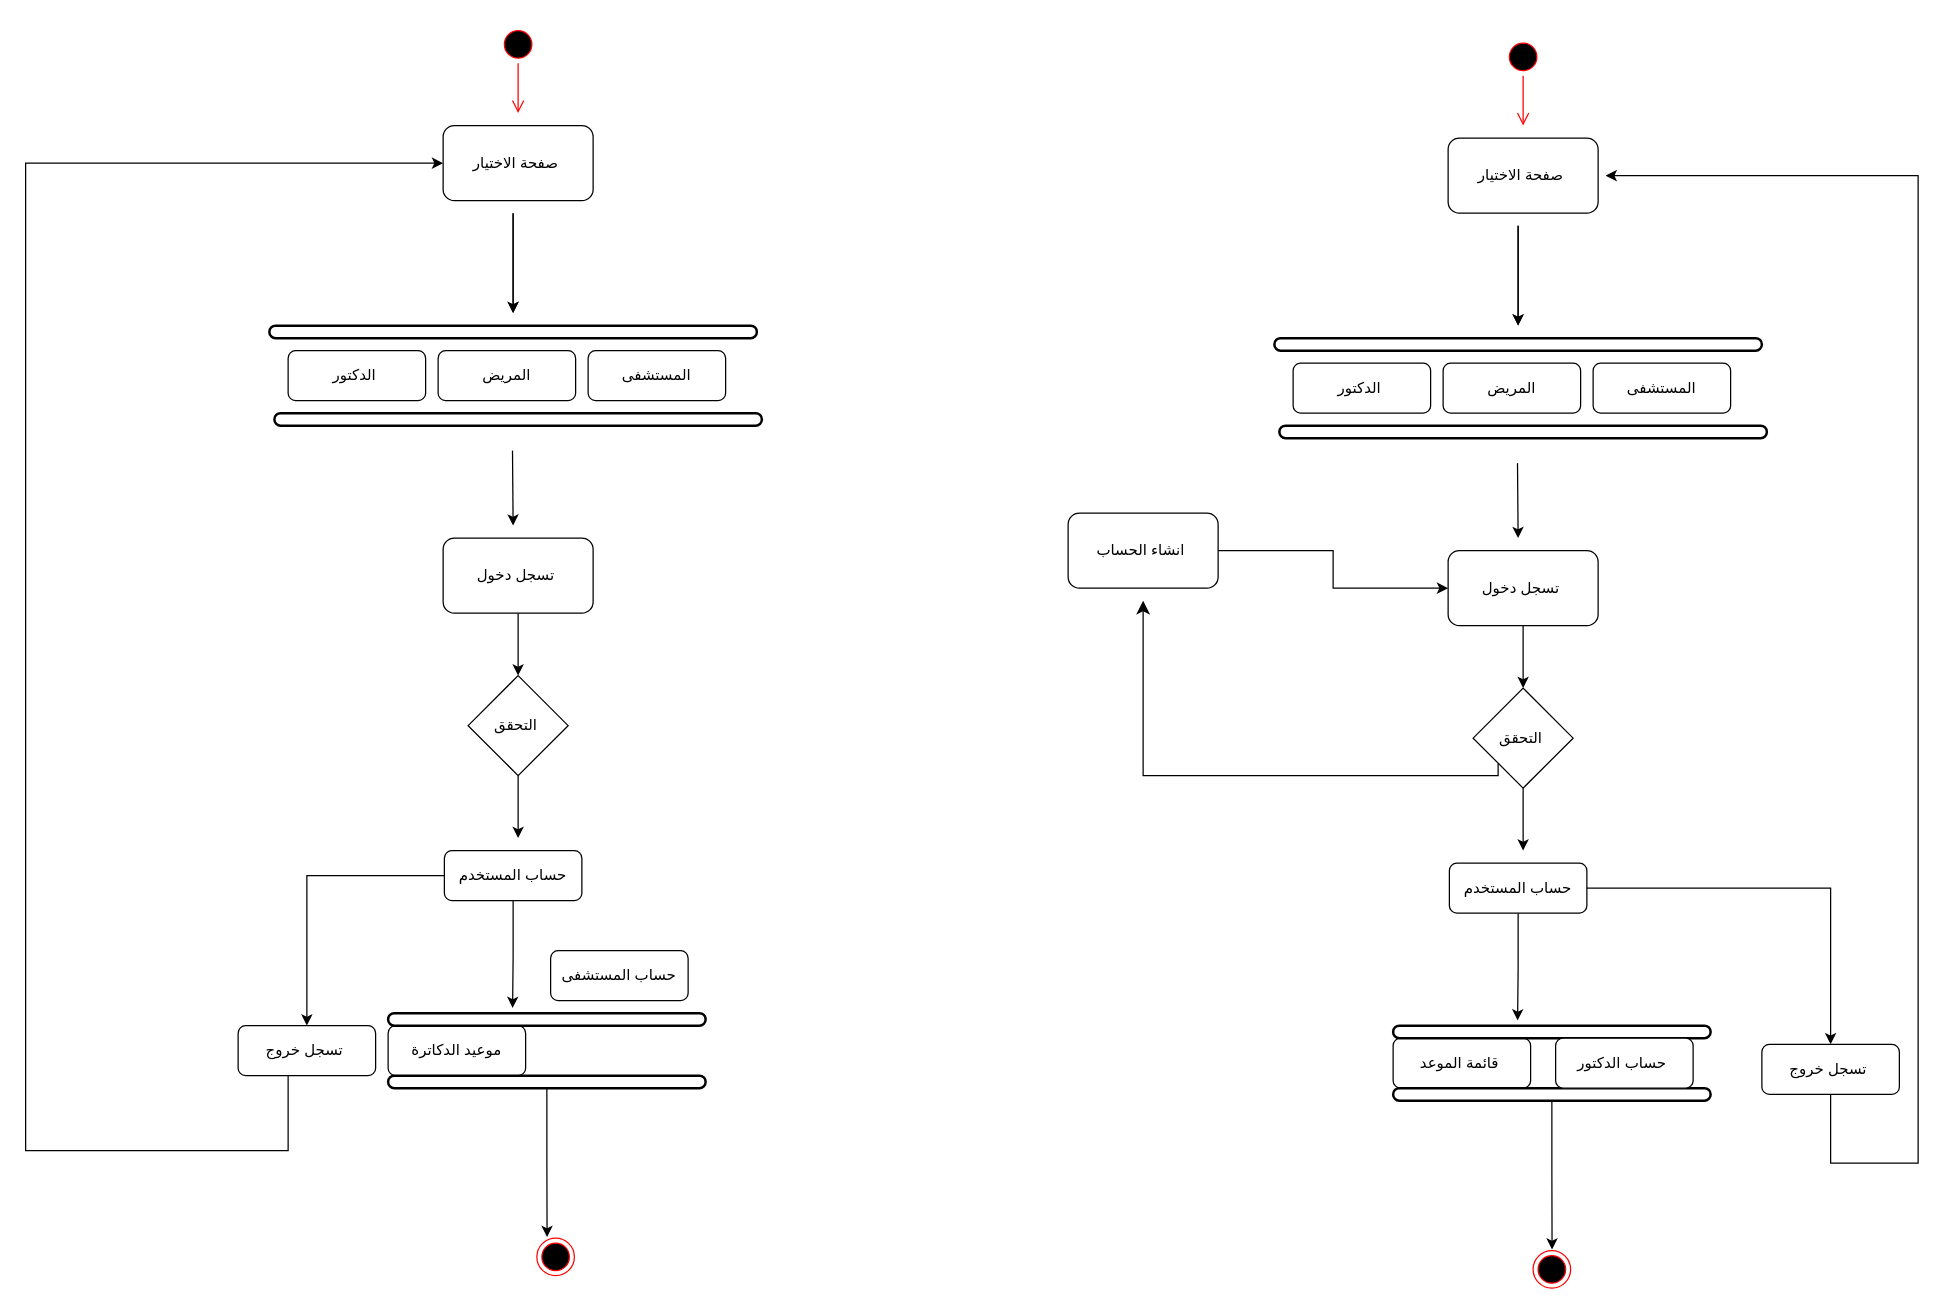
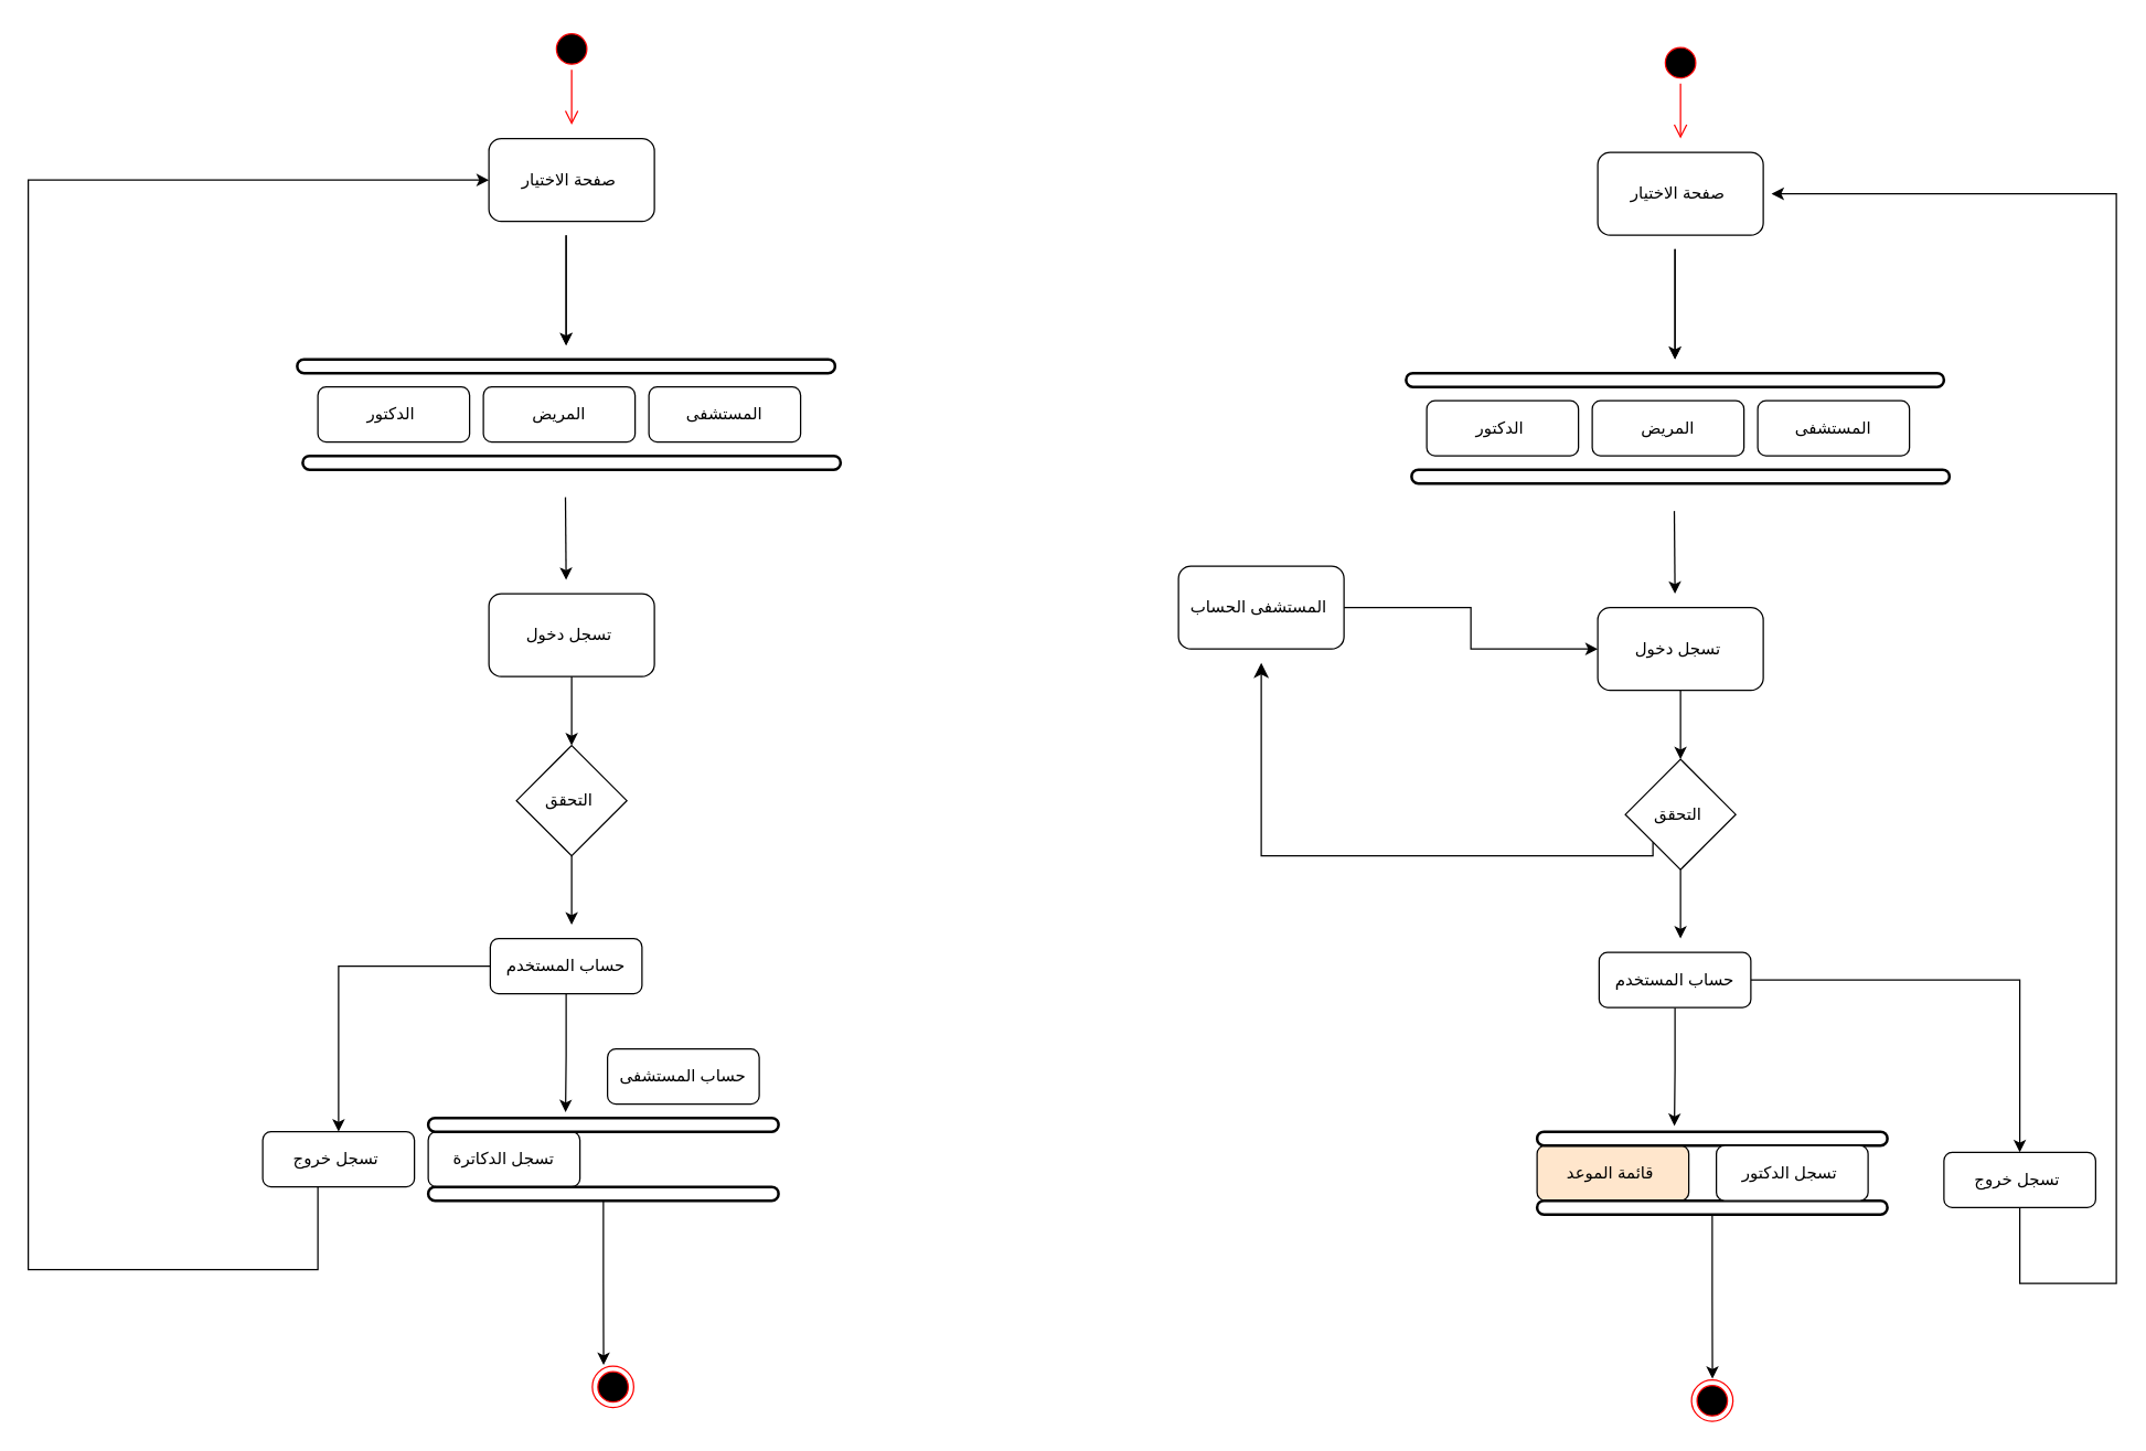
  <mxCell id="0" />
  <mxCell id="1" parent="0" />
  <mxCell id="2" value="" style="ellipse;html=1;shape=startState;fillColor=#000000;strokeColor=#ff0000;" parent="1" vertex="1"><mxGeometry x="399" y="20" width="30" height="30" as="geometry" /></mxCell>
  <mxCell id="3" value="" style="edgeStyle=orthogonalEdgeStyle;html=1;verticalAlign=bottom;endArrow=open;endSize=8;strokeColor=#ff0000;rounded=0;" parent="1" source="2" edge="1"><mxGeometry relative="1" as="geometry"><mxPoint x="414" y="90" as="targetPoint" /></mxGeometry></mxCell>
  <mxCell id="4" value="" style="ellipse;html=1;shape=endState;fillColor=#000000;strokeColor=#ff0000;" parent="1" vertex="1"><mxGeometry x="429" y="990" width="30" height="30" as="geometry" /></mxCell>
  <mxCell id="5" value="تسجل دخول&amp;nbsp;" style="rounded=1;whiteSpace=wrap;html=1;" parent="1" vertex="1"><mxGeometry x="354" y="430" width="120" height="60" as="geometry" /></mxCell>
  <mxCell id="6" value="" style="endArrow=classic;html=1;rounded=0;" parent="1" edge="1"><mxGeometry width="50" height="50" relative="1" as="geometry"><mxPoint x="410" y="170" as="sourcePoint" /><mxPoint x="410" y="250" as="targetPoint" /></mxGeometry></mxCell>
  <mxCell id="7" value="التحقق&amp;nbsp;" style="rhombus;whiteSpace=wrap;html=1;" parent="1" vertex="1"><mxGeometry x="374" y="540" width="80" height="80" as="geometry" /></mxCell>
  <mxCell id="8" value="" style="endArrow=classic;html=1;rounded=0;" parent="1" edge="1"><mxGeometry width="50" height="50" relative="1" as="geometry"><mxPoint x="414" y="620" as="sourcePoint" /><mxPoint x="414" y="670" as="targetPoint" /></mxGeometry></mxCell>
  <mxCell id="9" value="المستشفى" style="rounded=1;whiteSpace=wrap;html=1;" parent="1" vertex="1"><mxGeometry x="470" y="280" width="110" height="40" as="geometry" /></mxCell>
  <mxCell id="10" value="المريض" style="rounded=1;whiteSpace=wrap;html=1;" parent="1" vertex="1"><mxGeometry x="350" y="280" width="110" height="40" as="geometry" /></mxCell>
  <mxCell id="11" value="الدكتور&amp;nbsp;" style="rounded=1;whiteSpace=wrap;html=1;" parent="1" vertex="1"><mxGeometry x="230" y="280" width="110" height="40" as="geometry" /></mxCell>
  <mxCell id="12" value="" style="rounded=1;whiteSpace=wrap;html=1;absoluteArcSize=1;arcSize=14;strokeWidth=2;" parent="1" vertex="1"><mxGeometry x="215" y="260" width="390" height="10" as="geometry" /></mxCell>
  <mxCell id="13" value="" style="rounded=1;whiteSpace=wrap;html=1;absoluteArcSize=1;arcSize=14;strokeWidth=2;" parent="1" vertex="1"><mxGeometry x="219" y="330" width="390" height="10" as="geometry" /></mxCell>
  <mxCell id="14" value="" style="endArrow=classic;html=1;rounded=0;" parent="1" edge="1"><mxGeometry width="50" height="50" relative="1" as="geometry"><mxPoint x="409.5" y="360" as="sourcePoint" /><mxPoint x="410" y="420" as="targetPoint" /></mxGeometry></mxCell>
  <mxCell id="15" value="صفحة الاختيار&amp;nbsp;" style="rounded=1;whiteSpace=wrap;html=1;" parent="1" vertex="1"><mxGeometry x="354" y="100" width="120" height="60" as="geometry" /></mxCell>
  <mxCell id="16" value="" style="endArrow=classic;html=1;rounded=0;" parent="1" edge="1"><mxGeometry width="50" height="50" relative="1" as="geometry"><mxPoint x="410" y="170" as="sourcePoint" /><mxPoint x="410" y="250" as="targetPoint" /></mxGeometry></mxCell>
  <mxCell id="17" value="" style="endArrow=classic;html=1;rounded=0;exitX=0.5;exitY=1;exitDx=0;exitDy=0;" parent="1" source="5" edge="1"><mxGeometry width="50" height="50" relative="1" as="geometry"><mxPoint x="413.8" y="500" as="sourcePoint" /><mxPoint x="414" y="540" as="targetPoint" /></mxGeometry></mxCell>
  <mxCell id="18" style="edgeStyle=orthogonalEdgeStyle;rounded=0;orthogonalLoop=1;jettySize=auto;html=1;entryX=0.392;entryY=-0.417;entryDx=0;entryDy=0;entryPerimeter=0;" parent="1" source="20" target="23" edge="1"><mxGeometry relative="1" as="geometry" /></mxCell>
  <mxCell id="19" style="edgeStyle=orthogonalEdgeStyle;rounded=0;orthogonalLoop=1;jettySize=auto;html=1;entryX=0.5;entryY=0;entryDx=0;entryDy=0;" parent="1" source="20" target="27" edge="1"><mxGeometry relative="1" as="geometry" /></mxCell>
  <mxCell id="20" value="حساب المستخدم" style="rounded=1;whiteSpace=wrap;html=1;" parent="1" vertex="1"><mxGeometry x="355" y="680" width="110" height="40" as="geometry" /></mxCell>
  <mxCell id="21" style="edgeStyle=orthogonalEdgeStyle;rounded=0;orthogonalLoop=1;jettySize=auto;html=1;entryX=0;entryY=0.5;entryDx=0;entryDy=0;movable=1;resizable=1;rotatable=1;deletable=1;editable=1;locked=0;connectable=1;" parent="1" source="27" target="15" edge="1"><mxGeometry relative="1" as="geometry"><Array as="points"><mxPoint x="230" y="920" /><mxPoint x="20" y="920" /><mxPoint x="20" y="130" /></Array></mxGeometry></mxCell>
- <mxCell id="22" value="موعيد الدكاترة" style="rounded=1;whiteSpace=wrap;html=1;" parent="1" vertex="1"><mxGeometry x="310" y="820" width="110" height="40" as="geometry" /></mxCell>
+ <mxCell id="22" value="تسجل الدكاترة" style="rounded=1;whiteSpace=wrap;html=1;" parent="1" vertex="1"><mxGeometry x="310" y="820" width="110" height="40" as="geometry" /></mxCell>
  <mxCell id="23" value="" style="rounded=1;whiteSpace=wrap;html=1;absoluteArcSize=1;arcSize=14;strokeWidth=2;" parent="1" vertex="1"><mxGeometry x="310" y="810" width="254" height="10" as="geometry" /></mxCell>
  <mxCell id="24" style="edgeStyle=orthogonalEdgeStyle;rounded=0;orthogonalLoop=1;jettySize=auto;html=1;entryX=0.272;entryY=-0.028;entryDx=0;entryDy=0;entryPerimeter=0;" parent="1" source="25" target="4" edge="1"><mxGeometry relative="1" as="geometry" /></mxCell>
  <mxCell id="25" value="" style="rounded=1;whiteSpace=wrap;html=1;absoluteArcSize=1;arcSize=14;strokeWidth=2;" parent="1" vertex="1"><mxGeometry x="310" y="860" width="254" height="10" as="geometry" /></mxCell>
  <mxCell id="26" value="حساب المستشفى" style="rounded=1;whiteSpace=wrap;html=1;" parent="1" vertex="1"><mxGeometry x="440" y="760" width="110" height="40" as="geometry" /></mxCell>
  <mxCell id="27" value="تسجل خروج&amp;nbsp;" style="rounded=1;whiteSpace=wrap;html=1;" parent="1" vertex="1"><mxGeometry x="190" y="820" width="110" height="40" as="geometry" /></mxCell>
  <mxCell id="28" value="" style="ellipse;html=1;shape=startState;fillColor=#000000;strokeColor=#ff0000;" parent="1" vertex="1"><mxGeometry x="1203" y="30" width="30" height="30" as="geometry" /></mxCell>
  <mxCell id="29" value="" style="edgeStyle=orthogonalEdgeStyle;html=1;verticalAlign=bottom;endArrow=open;endSize=8;strokeColor=#ff0000;rounded=0;" parent="1" source="28" edge="1"><mxGeometry relative="1" as="geometry"><mxPoint x="1218" y="100" as="targetPoint" /></mxGeometry></mxCell>
  <mxCell id="30" value="" style="ellipse;html=1;shape=endState;fillColor=#000000;strokeColor=#ff0000;" parent="1" vertex="1"><mxGeometry x="1226" y="1000" width="30" height="30" as="geometry" /></mxCell>
  <mxCell id="31" value="تسجل دخول&amp;nbsp;" style="rounded=1;whiteSpace=wrap;html=1;" parent="1" vertex="1"><mxGeometry x="1158" y="440" width="120" height="60" as="geometry" /></mxCell>
  <mxCell id="32" value="" style="endArrow=classic;html=1;rounded=0;" parent="1" edge="1"><mxGeometry width="50" height="50" relative="1" as="geometry"><mxPoint x="1214" y="180" as="sourcePoint" /><mxPoint x="1214" y="260" as="targetPoint" /></mxGeometry></mxCell>
  <mxCell id="33" value="التحقق&amp;nbsp;" style="rhombus;whiteSpace=wrap;html=1;" parent="1" vertex="1"><mxGeometry x="1178" y="550" width="80" height="80" as="geometry" /></mxCell>
  <mxCell id="34" value="" style="endArrow=classic;html=1;rounded=0;" parent="1" edge="1"><mxGeometry width="50" height="50" relative="1" as="geometry"><mxPoint x="1218" y="630" as="sourcePoint" /><mxPoint x="1218" y="680" as="targetPoint" /></mxGeometry></mxCell>
  <mxCell id="35" value="المستشفى" style="rounded=1;whiteSpace=wrap;html=1;" parent="1" vertex="1"><mxGeometry x="1274" y="290" width="110" height="40" as="geometry" /></mxCell>
  <mxCell id="36" value="المريض" style="rounded=1;whiteSpace=wrap;html=1;" parent="1" vertex="1"><mxGeometry x="1154" y="290" width="110" height="40" as="geometry" /></mxCell>
  <mxCell id="37" value="الدكتور&amp;nbsp;" style="rounded=1;whiteSpace=wrap;html=1;" parent="1" vertex="1"><mxGeometry x="1034" y="290" width="110" height="40" as="geometry" /></mxCell>
  <mxCell id="38" value="" style="rounded=1;whiteSpace=wrap;html=1;absoluteArcSize=1;arcSize=14;strokeWidth=2;" parent="1" vertex="1"><mxGeometry x="1019" y="270" width="390" height="10" as="geometry" /></mxCell>
  <mxCell id="39" value="" style="rounded=1;whiteSpace=wrap;html=1;absoluteArcSize=1;arcSize=14;strokeWidth=2;" parent="1" vertex="1"><mxGeometry x="1023" y="340" width="390" height="10" as="geometry" /></mxCell>
  <mxCell id="40" value="" style="endArrow=classic;html=1;rounded=0;" parent="1" edge="1"><mxGeometry width="50" height="50" relative="1" as="geometry"><mxPoint x="1213.5" y="370" as="sourcePoint" /><mxPoint x="1214" y="430" as="targetPoint" /></mxGeometry></mxCell>
  <mxCell id="41" value="صفحة الاختيار&amp;nbsp;" style="rounded=1;whiteSpace=wrap;html=1;" parent="1" vertex="1"><mxGeometry x="1158" y="110" width="120" height="60" as="geometry" /></mxCell>
  <mxCell id="42" value="" style="endArrow=classic;html=1;rounded=0;" parent="1" edge="1"><mxGeometry width="50" height="50" relative="1" as="geometry"><mxPoint x="1214" y="180" as="sourcePoint" /><mxPoint x="1214" y="260" as="targetPoint" /></mxGeometry></mxCell>
  <mxCell id="43" value="" style="endArrow=classic;html=1;rounded=0;exitX=0.5;exitY=1;exitDx=0;exitDy=0;" parent="1" source="31" edge="1"><mxGeometry width="50" height="50" relative="1" as="geometry"><mxPoint x="1217.8" y="510" as="sourcePoint" /><mxPoint x="1218" y="550" as="targetPoint" /></mxGeometry></mxCell>
  <mxCell id="44" value="" style="edgeStyle=elbowEdgeStyle;elbow=vertical;endArrow=classic;html=1;curved=0;rounded=0;endSize=8;startSize=8;exitX=0;exitY=1;exitDx=0;exitDy=0;fontStyle=4" parent="1" source="33" edge="1"><mxGeometry width="50" height="50" relative="1" as="geometry"><mxPoint x="1109" y="630" as="sourcePoint" /><mxPoint x="914" y="480" as="targetPoint" /><Array as="points"><mxPoint x="1054" y="620" /><mxPoint x="1004" y="600" /><mxPoint x="659" y="440" /><mxPoint x="809" y="160" /><mxPoint x="979" y="590" /><mxPoint x="929" y="570" /></Array></mxGeometry></mxCell>
  <mxCell id="45" style="edgeStyle=orthogonalEdgeStyle;rounded=0;orthogonalLoop=1;jettySize=auto;html=1;" parent="1" source="46" target="31" edge="1"><mxGeometry relative="1" as="geometry" /></mxCell>
- <mxCell id="46" value="انشاء الحساب&amp;nbsp;" style="rounded=1;whiteSpace=wrap;html=1;" parent="1" vertex="1"><mxGeometry x="854" y="410" width="120" height="60" as="geometry" /></mxCell>
+ <mxCell id="46" value="المستشفى الحساب&amp;nbsp;" style="rounded=1;whiteSpace=wrap;html=1;" parent="1" vertex="1"><mxGeometry x="854" y="410" width="120" height="60" as="geometry" /></mxCell>
  <mxCell id="47" style="edgeStyle=orthogonalEdgeStyle;rounded=0;orthogonalLoop=1;jettySize=auto;html=1;entryX=0.392;entryY=-0.417;entryDx=0;entryDy=0;entryPerimeter=0;" parent="1" source="49" target="52" edge="1"><mxGeometry relative="1" as="geometry" /></mxCell>
  <mxCell id="48" style="edgeStyle=orthogonalEdgeStyle;rounded=0;orthogonalLoop=1;jettySize=auto;html=1;entryX=0.5;entryY=0;entryDx=0;entryDy=0;" parent="1" source="49" target="56" edge="1"><mxGeometry relative="1" as="geometry" /></mxCell>
  <mxCell id="49" value="حساب المستخدم" style="rounded=1;whiteSpace=wrap;html=1;" parent="1" vertex="1"><mxGeometry x="1159" y="690" width="110" height="40" as="geometry" /></mxCell>
  <mxCell id="50" style="edgeStyle=orthogonalEdgeStyle;rounded=0;orthogonalLoop=1;jettySize=auto;html=1;movable=1;resizable=1;rotatable=1;deletable=1;editable=1;locked=0;connectable=1;" parent="1" source="56" edge="1"><mxGeometry relative="1" as="geometry"><Array as="points"><mxPoint x="1464" y="930" /><mxPoint x="1534" y="930" /><mxPoint x="1534" y="140" /></Array><mxPoint x="1284" y="140" as="targetPoint" /></mxGeometry></mxCell>
- <mxCell id="51" value="قائمة الموعد&amp;nbsp;" style="rounded=1;whiteSpace=wrap;html=1;" parent="1" vertex="1"><mxGeometry x="1114" y="830" width="110" height="40" as="geometry" /></mxCell>
+ <mxCell id="51" value="قائمة الموعد&amp;nbsp;" style="rounded=1;whiteSpace=wrap;html=1;fillColor=#ffe6cc;" parent="1" vertex="1"><mxGeometry x="1114" y="830" width="110" height="40" as="geometry" /></mxCell>
  <mxCell id="52" value="" style="rounded=1;whiteSpace=wrap;html=1;absoluteArcSize=1;arcSize=14;strokeWidth=2;" parent="1" vertex="1"><mxGeometry x="1114" y="820" width="254" height="10" as="geometry" /></mxCell>
  <mxCell id="53" style="edgeStyle=orthogonalEdgeStyle;rounded=0;orthogonalLoop=1;jettySize=auto;html=1;entryX=0.272;entryY=-0.028;entryDx=0;entryDy=0;entryPerimeter=0;" parent="1" source="54" edge="1"><mxGeometry relative="1" as="geometry"><mxPoint x="1241.16" y="999.16" as="targetPoint" /></mxGeometry></mxCell>
  <mxCell id="54" value="" style="rounded=1;whiteSpace=wrap;html=1;absoluteArcSize=1;arcSize=14;strokeWidth=2;" parent="1" vertex="1"><mxGeometry x="1114" y="870" width="254" height="10" as="geometry" /></mxCell>
- <mxCell id="55" value="حساب الدكتور&amp;nbsp;" style="rounded=1;whiteSpace=wrap;html=1;" parent="1" vertex="1"><mxGeometry x="1244" y="830" width="110" height="40" as="geometry" /></mxCell>
+ <mxCell id="55" value="تسجل الدكتور&amp;nbsp;" style="rounded=1;whiteSpace=wrap;html=1;" parent="1" vertex="1"><mxGeometry x="1244" y="830" width="110" height="40" as="geometry" /></mxCell>
  <mxCell id="56" value="تسجل خروج&amp;nbsp;" style="rounded=1;whiteSpace=wrap;html=1;" parent="1" vertex="1"><mxGeometry x="1409" y="835" width="110" height="40" as="geometry" /></mxCell>
